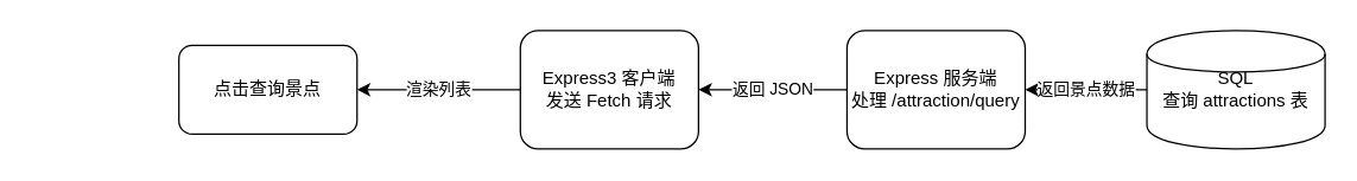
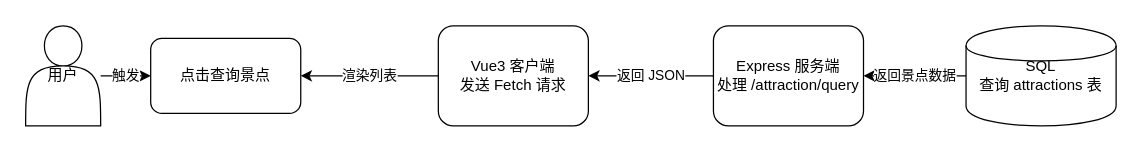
  <mxCell id="0" />
  <mxCell id="1" parent="0" />
+ <mxCell id="2" value="用户" style="shape=actor;whiteSpace=wrap;html=1;" parent="1" vertex="1"><mxGeometry x="20" y="20" width="60" height="80" as="geometry" /></mxCell>
  <mxCell id="3" value="点击查询景点" style="shape=rectangle;rounded=1;whiteSpace=wrap;html=1;" parent="1" vertex="1"><mxGeometry x="120" y="30" width="120" height="60" as="geometry" /></mxCell>
- <mxCell id="4" value="Express3 客户端&lt;br&gt;发送 Fetch 请求" style="shape=rectangle;rounded=1;whiteSpace=wrap;html=1;" parent="1" vertex="1"><mxGeometry x="350" y="20" width="120" height="80" as="geometry" /></mxCell>
+ <mxCell id="4" value="Vue3 客户端&lt;br&gt;发送 Fetch 请求" style="shape=rectangle;rounded=1;whiteSpace=wrap;html=1;" parent="1" vertex="1"><mxGeometry x="350" y="20" width="120" height="80" as="geometry" /></mxCell>
  <mxCell id="5" value="Express 服务端&lt;br&gt;处理 /attraction/query" style="shape=rectangle;rounded=1;whiteSpace=wrap;html=1;" parent="1" vertex="1"><mxGeometry x="570" y="20" width="120" height="80" as="geometry" /></mxCell>
  <mxCell id="6" value="SQL&lt;br&gt;查询 attractions 表" style="shape=cylinder;whiteSpace=wrap;html=1;" parent="1" vertex="1"><mxGeometry x="772" y="20" width="120" height="80" as="geometry" /></mxCell>
  <mxCell id="7" value="返回景点数据" style="edgeStyle=orthogonalEdgeStyle;rounded=0;html=1;jettySize=auto;" parent="1" source="6" target="5" edge="1"><mxGeometry relative="1" as="geometry" /></mxCell>
  <mxCell id="8" value="返回 JSON" style="edgeStyle=orthogonalEdgeStyle;rounded=0;html=1;jettySize=auto;" parent="1" source="5" target="4" edge="1"><mxGeometry relative="1" as="geometry" /></mxCell>
  <mxCell id="9" value="渲染列表" style="edgeStyle=orthogonalEdgeStyle;rounded=0;html=1;jettySize=auto;fontFamily=MiSans;" parent="1" source="4" target="3" edge="1"><mxGeometry relative="1" as="geometry" /></mxCell>
+ <mxCell id="10" value="触发" style="edgeStyle=orthogonalEdgeStyle;rounded=0;html=1;jettySize=auto;" parent="1" source="2" target="3" edge="1"><mxGeometry relative="1" as="geometry" /></mxCell>
